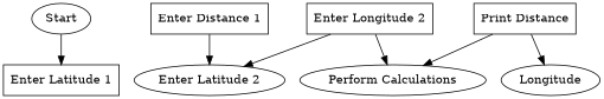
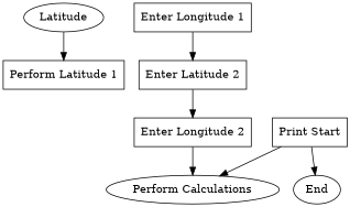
  digraph {
    node [shape=box]
-   n1 [label=Start shape=ellipse]
-   n2 [label="Enter Latitude 1"]
-   n3 [label="Enter Distance 1"]
-   n4 [label="Enter Latitude 2" shape=ellipse]
+   n1 [label=Latitude shape=ellipse]
+   n2 [label="Perform Latitude 1"]
+   n3 [label="Enter Longitude 1"]
+   n4 [label="Enter Latitude 2"]
    n5 [label="Enter Longitude 2"]
    n6 [label="Perform Calculations" shape=ellipse]
-   n7 [label="Print Distance"]
-   n8 [label=Longitude shape=ellipse]
+   n7 [label="Print Start"]
+   n8 [label=End shape=ellipse]
    n1 -> n2
    n3 -> n4
-   n5 -> n4
+   n4 -> n5
    n5 -> n6
    n7 -> n6
    n7 -> n8
  }
